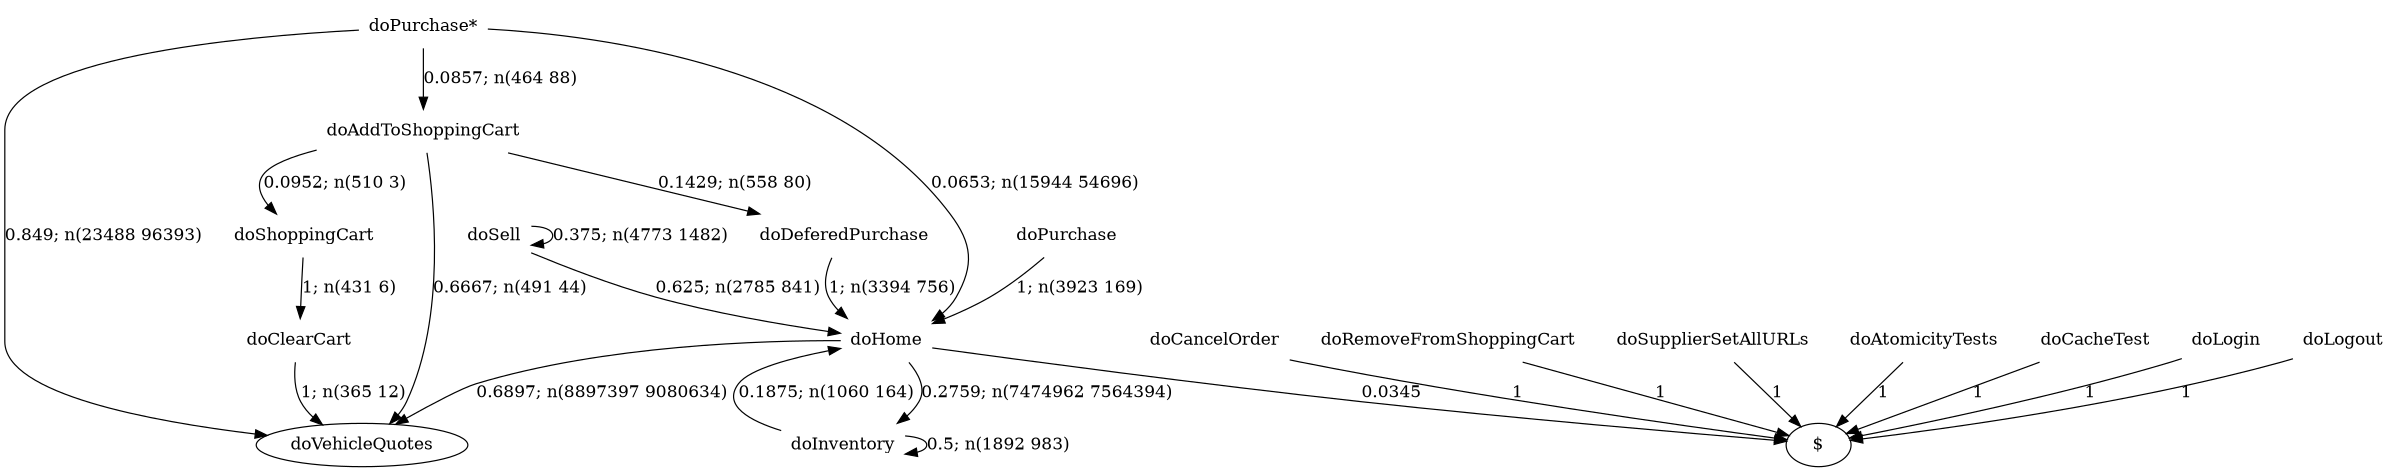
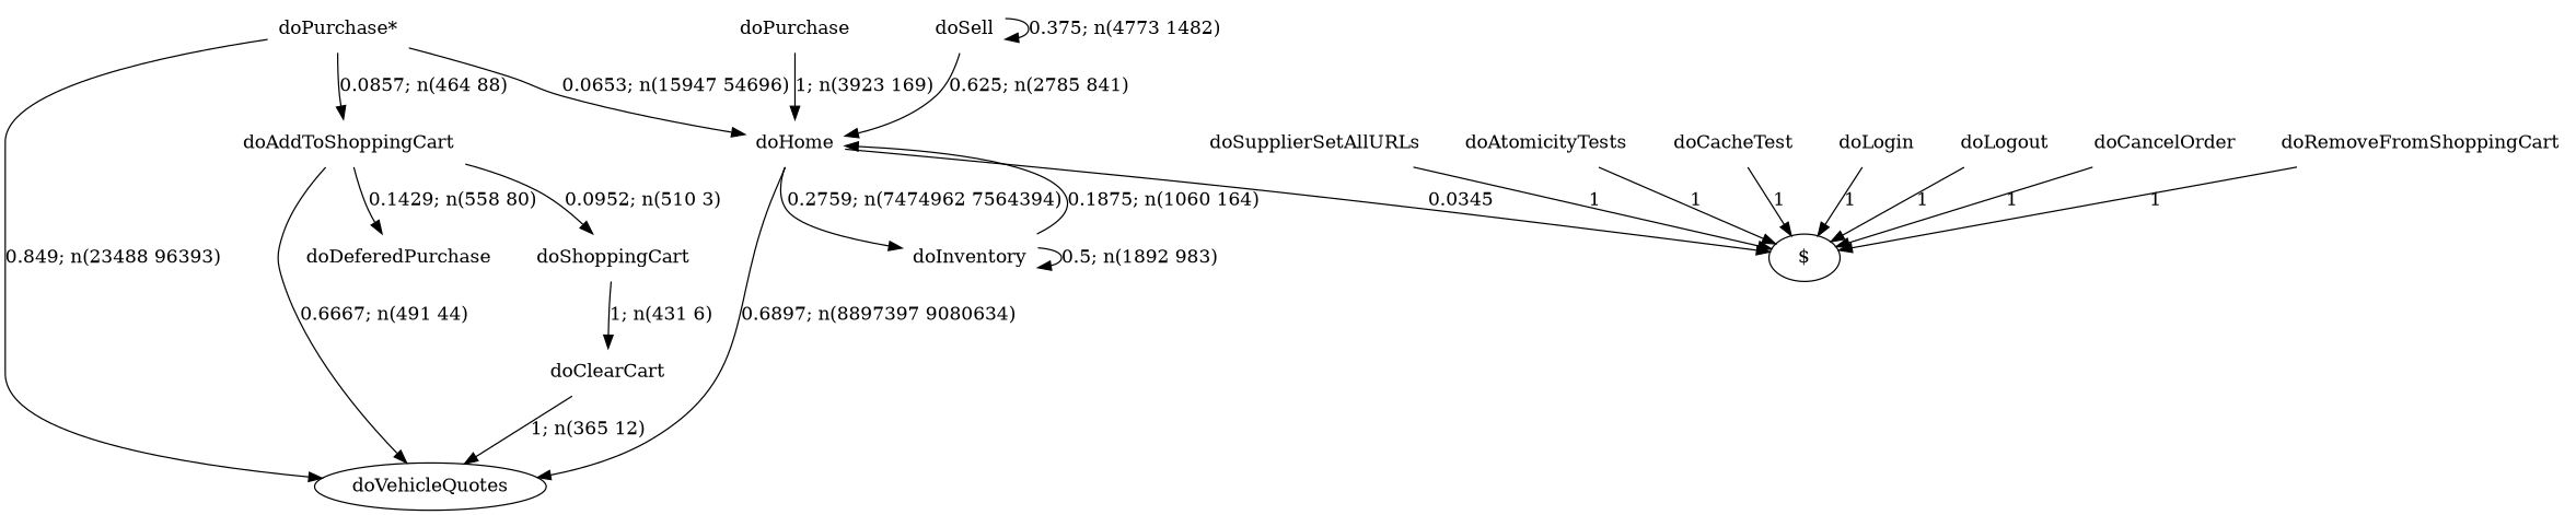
  digraph {
    node [shape=none]
    edge [style=solid]
    n1 [label="doPurchase*"]
    n2 [label=doAddToShoppingCart]
    n3 [label=doHome]
    doVehicleQuotes [shape=""]
    n5 [label=doDeferedPurchase]
    n6 [label=doShoppingCart]
    "$" [shape=""]
    n8 [label=doInventory]
    n9 [label=doSupplierSetAllURLs]
    n10 [label=doAtomicityTests]
    n11 [label=doCacheTest]
    n12 [label=doLogin]
    n13 [label=doClearCart]
    n14 [label=doPurchase]
    n15 [label=doSell]
    n16 [label=doLogout]
    n17 [label=doCancelOrder]
    n18 [label=doRemoveFromShoppingCart]
    n1 -> n2 [label="0.0857; n(464 88)"]
-   n1 -> n3 [label="0.0653; n(15944 54696)"]
+   n1 -> n3 [label="0.0653; n(15947 54696)"]
    n1 -> doVehicleQuotes [label="0.849; n(23488 96393)"]
    n2 -> doVehicleQuotes [label="0.6667; n(491 44)"]
    n2 -> n5 [label="0.1429; n(558 80)"]
    n2 -> n6 [label="0.0952; n(510 3)"]
    n3 -> doVehicleQuotes [label="0.6897; n(8897397 9080634)"]
    n3 -> "$" [label=0.0345]
    n3 -> n8 [label="0.2759; n(7474962 7564394)"]
-   n5 -> n3 [label="1; n(3394 756)"]
    n6 -> n13 [label="1; n(431 6)"]
    n8 -> n3 [label="0.1875; n(1060 164)"]
    n8 -> n8 [label="0.5; n(1892 983)"]
    n9 -> "$" [label=1]
    n10 -> "$" [label=1]
    n11 -> "$" [label=1]
    n12 -> "$" [label=1]
    n13 -> doVehicleQuotes [label="1; n(365 12)"]
    n14 -> n3 [label="1; n(3923 169)"]
    n15 -> n3 [label="0.625; n(2785 841)"]
    n15 -> n15 [label="0.375; n(4773 1482)"]
    n16 -> "$" [label=1]
    n17 -> "$" [label=1]
    n18 -> "$" [label=1]
  }
